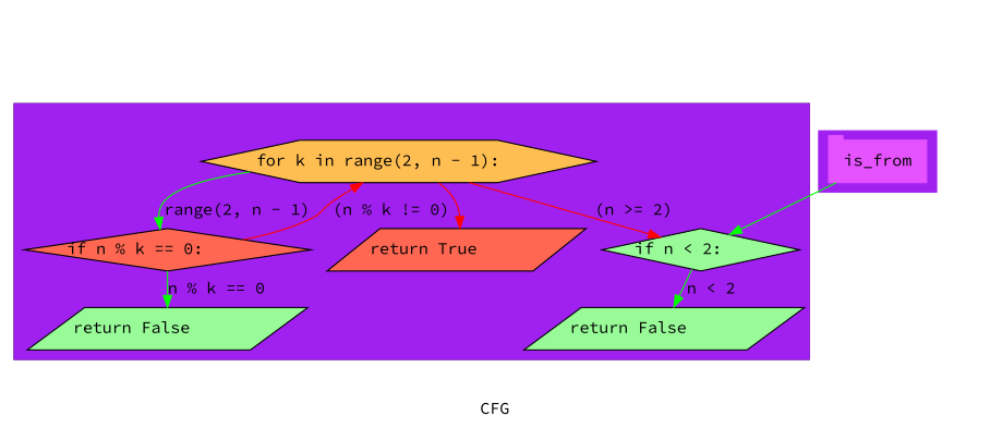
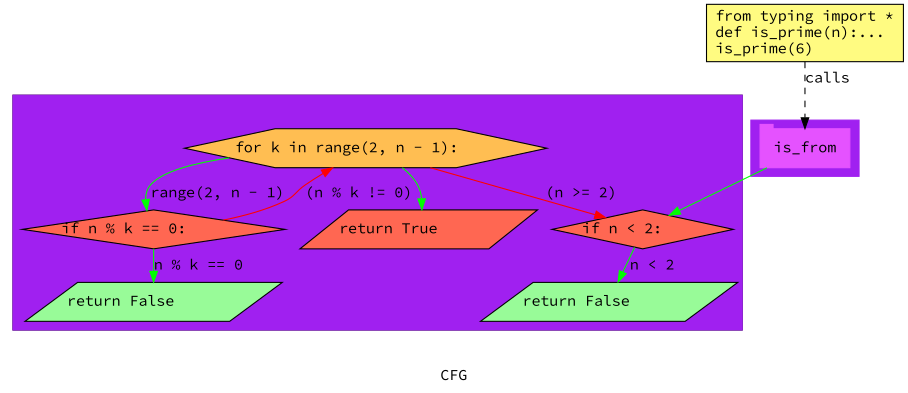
  digraph {
    compound=True
    fontname="Source Code Pro"
    label=CFG
    pack=False
    rankdir=TB
    ranksep=0.02
    node [fontname="Source Code Pro" shape=parallelogram style="filled,solid" fillcolor="#FF6752"]
    edge [color=green fontname="Source Code Pro"]
    n1 [color="#E552FF" height=0.5 label=is_from linenum="[10]" shape=tab style=filled width=1.1528 fillcolor=""]
-   n2 [fillcolor="#98fb98" height=0.5 label="if n < 2:\l" linenum="[3]" shape=diamond width=2.3234]
+   n2 [height=0.5 label="if n < 2:\l" linenum="[3]" shape=diamond width=2.3234]
    n3 [fillcolor="#98fb98" height=0.5 label="return False\l" linenum="[4]" width=3.0706]
    n4 [fillcolor="#FFBE52" height=0.5 label="for k in range(2, n - 1):\l" linenum="[5]" shape=hexagon width=4.6489]
    n5 [height=0.5 label="if n % k == 0:\l" linenum="[6]" shape=diamond width=3.3702]
    n6 [height=0.5 label="return True\l" linenum="[8]" width=2.8323]
    n7 [fillcolor="#98fb98" height=0.5 label="return False\l" linenum="[7]" width=3.0706]
+   n8 [fillcolor="#FFFB81" height=0.73611 label="from typing import *\ldef is_prime(n):...\lis_prime(6)\l" linenum="[1]" shape=rectangle width=2.5278]
    subgraph cluster_1 {
      color=purple
      compound=true
      label=""
      shape=tab
      style=filled
      n1
    }
    subgraph cluster_2 {
      label=is_prime
      n2
      n3
      n4
      n5
      n6
      n7
      subgraph cluster_3 {
        color=purple
        compound=true
        label=""
        shape=tab
        style=filled
      }
    }
    n1 -> n2
    n2 -> n3 [label="n < 2"]
    n4 -> n2 [color=red label="(n >= 2)"]
    n4 -> n5 [label="range(2, n - 1)"]
-   n4 -> n6 [color=red]
+   n4 -> n6
    n5 -> n4 [color=red label="(n % k != 0)"]
    n5 -> n7 [label="n % k == 0"]
+   n8 -> n1 [label=calls style=dashed color=""]
  }
